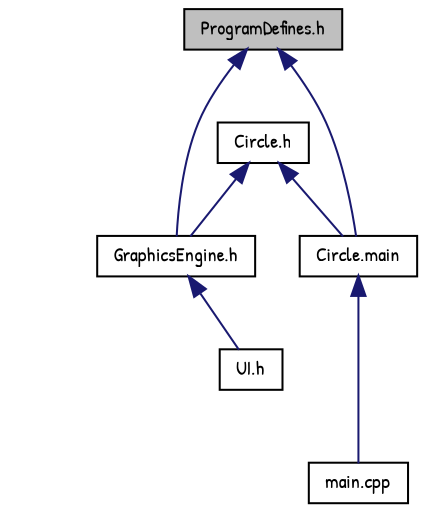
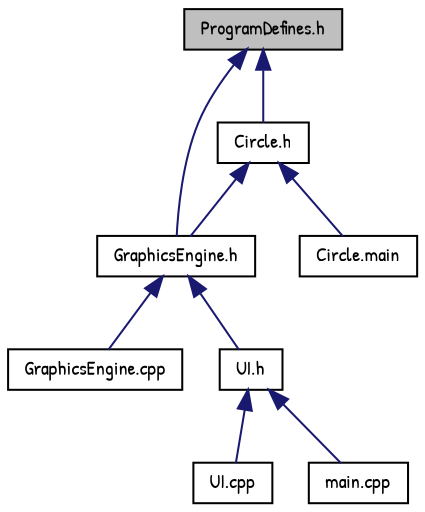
  digraph {
    fontname="Patrick Hand"
    node [color=black fillcolor=white fontname="Patrick Hand" fontsize=10 shape=record style=filled]
    edge [color=midnightblue dir=back fontname="Patrick Hand" fontsize=10 labelfontname=Helvetica labelfontsize=10 style=solid]
    n1 [fillcolor=grey75 fontcolor=black height=0.2 label="ProgramDefines.h" width=0.4]
    n2 [height=0.2 label="Circle.h" width=0.4]
    n3 [height=0.2 label="GraphicsEngine.h" width=0.4]
    n4 [height=0.2 label="Circle.main" width=0.4]
+   n5 [height=0.2 label="GraphicsEngine.cpp" width=0.4]
    n6 [height=0.2 label="UI.h" width=0.4]
    n7 [height=0.2 label="main.cpp" width=0.4]
-   n1 -> n4
+   n8 [height=0.2 label="UI.cpp" width=0.4]
+   n1 -> n2
    n1 -> n3
    n2 -> n3
    n2 -> n4
+   n3 -> n5
    n3 -> n6
-   n4 -> n7
+   n6 -> n7
+   n6 -> n8
  }
